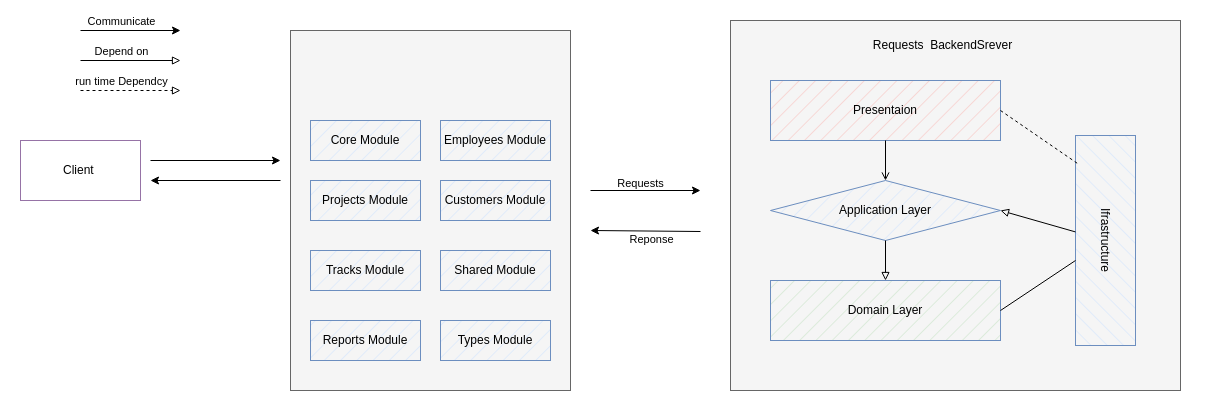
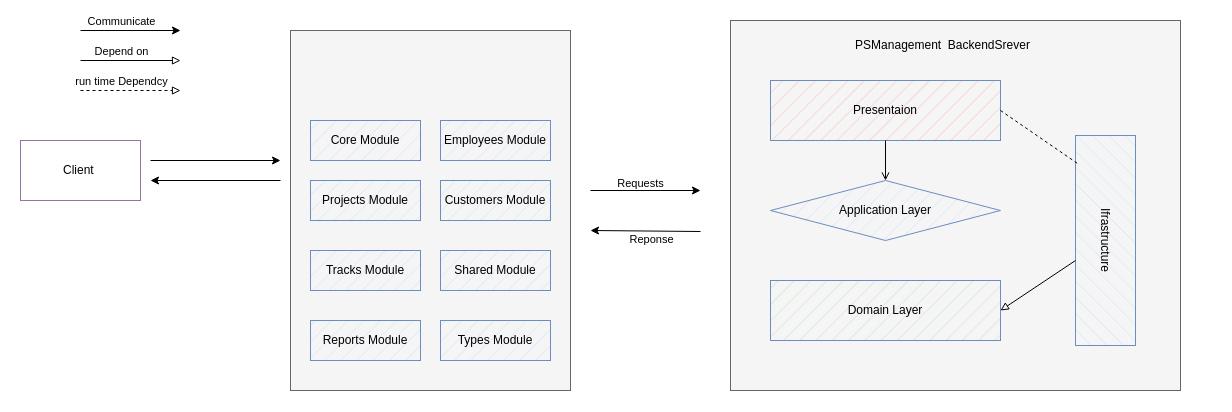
  <mxCell id="0" />
  <mxCell id="1" parent="0" />
  <mxCell id="2" value="Client&amp;nbsp;" style="rounded=0;whiteSpace=wrap;html=1;fillColor=#ffffff;strokeColor=#9673a6;fillStyle=hatch;" parent="1" vertex="1"><mxGeometry x="20" y="140" width="120" height="60" as="geometry" /></mxCell>
  <mxCell id="3" value="" style="group" parent="1" vertex="1" connectable="0"><mxGeometry x="290" y="30" width="280" height="360" as="geometry" /></mxCell>
  <mxCell id="4" value="" style="rounded=0;whiteSpace=wrap;html=1;fillColor=#f5f5f5;fontColor=#333333;strokeColor=#666666;" parent="3" vertex="1"><mxGeometry width="280" height="360" as="geometry" /></mxCell>
  <mxCell id="5" value="Core Mo&lt;span style=&quot;color: rgba(0, 0, 0, 0); font-family: monospace; font-size: 0px; text-align: start; text-wrap: nowrap;&quot;&gt;%3CmxGraphModel%3E%3Croot%3E%3CmxCell%20id%3D%220%22%2F%3E%3CmxCell%20id%3D%221%22%20parent%3D%220%22%2F%3E%3CmxCell%20id%3D%222%22%20value%3D%22%22%20style%3D%22endArrow%3Dclassic%3Bhtml%3D1%3Brounded%3D0%3B%22%20edge%3D%221%22%20parent%3D%221%22%3E%3CmxGeometry%20width%3D%2250%22%20height%3D%2250%22%20relative%3D%221%22%20as%3D%22geometry%22%3E%3CmxPoint%20x%3D%22655%22%20y%3D%22411%22%20as%3D%22sourcePoint%22%2F%3E%3CmxPoint%20x%3D%22590%22%20y%3D%22415%22%20as%3D%22targetPoint%22%2F%3E%3C%2FmxGeometry%3E%3C%2FmxCell%3E%3C%2Froot%3E%3C%2FmxGraphModel%3E&lt;/span&gt;dule" style="rounded=0;whiteSpace=wrap;html=1;fillColor=#dae8fc;strokeColor=#6c8ebf;fillStyle=hatch;" parent="3" vertex="1"><mxGeometry x="20" y="90" width="110" height="40" as="geometry" /></mxCell>
  <mxCell id="6" value="Projects Mo&lt;span style=&quot;color: rgba(0, 0, 0, 0); font-family: monospace; font-size: 0px; text-align: start; text-wrap: nowrap;&quot;&gt;%3CmxGraphModel%3E%3Croot%3E%3CmxCell%20id%3D%220%22%2F%3E%3CmxCell%20id%3D%221%22%20parent%3D%220%22%2F%3E%3CmxCell%20id%3D%222%22%20value%3D%22%22%20style%3D%22endArrow%3Dclassic%3Bhtml%3D1%3Brounded%3D0%3B%22%20edge%3D%221%22%20parent%3D%221%22%3E%3CmxGeometry%20width%3D%2250%22%20height%3D%2250%22%20relative%3D%221%22%20as%3D%22geometry%22%3E%3CmxPoint%20x%3D%22655%22%20y%3D%22411%22%20as%3D%22sourcePoint%22%2F%3E%3CmxPoint%20x%3D%22590%22%20y%3D%22415%22%20as%3D%22targetPoint%22%2F%3E%3C%2FmxGeometry%3E%3C%2FmxCell%3E%3C%2Froot%3E%3C%2FmxGraphModel%3E&lt;/span&gt;dule" style="rounded=0;whiteSpace=wrap;html=1;fillStyle=hatch;fillColor=#dae8fc;strokeColor=#6c8ebf;" parent="3" vertex="1"><mxGeometry x="20" y="150" width="110" height="40" as="geometry" /></mxCell>
  <mxCell id="7" value="Tracks Mo&lt;span style=&quot;color: rgba(0, 0, 0, 0); font-family: monospace; font-size: 0px; text-align: start; text-wrap: nowrap;&quot;&gt;%3CmxGraphModel%3E%3Croot%3E%3CmxCell%20id%3D%220%22%2F%3E%3CmxCell%20id%3D%221%22%20parent%3D%220%22%2F%3E%3CmxCell%20id%3D%222%22%20value%3D%22%22%20style%3D%22endArrow%3Dclassic%3Bhtml%3D1%3Brounded%3D0%3B%22%20edge%3D%221%22%20parent%3D%221%22%3E%3CmxGeometry%20width%3D%2250%22%20height%3D%2250%22%20relative%3D%221%22%20as%3D%22geometry%22%3E%3CmxPoint%20x%3D%22655%22%20y%3D%22411%22%20as%3D%22sourcePoint%22%2F%3E%3CmxPoint%20x%3D%22590%22%20y%3D%22415%22%20as%3D%22targetPoint%22%2F%3E%3C%2FmxGeometry%3E%3C%2FmxCell%3E%3C%2Froot%3E%3C%2FmxGraphModel%3E&lt;/span&gt;dule" style="rounded=0;whiteSpace=wrap;html=1;fillColor=#dae8fc;strokeColor=#6c8ebf;fillStyle=hatch;" parent="3" vertex="1"><mxGeometry x="20" y="220" width="110" height="40" as="geometry" /></mxCell>
  <mxCell id="8" value="Reports Mo&lt;span style=&quot;color: rgba(0, 0, 0, 0); font-family: monospace; font-size: 0px; text-align: start; text-wrap: nowrap;&quot;&gt;%3CmxGraphModel%3E%3Croot%3E%3CmxCell%20id%3D%220%22%2F%3E%3CmxCell%20id%3D%221%22%20parent%3D%220%22%2F%3E%3CmxCell%20id%3D%222%22%20value%3D%22%22%20style%3D%22endArrow%3Dclassic%3Bhtml%3D1%3Brounded%3D0%3B%22%20edge%3D%221%22%20parent%3D%221%22%3E%3CmxGeometry%20width%3D%2250%22%20height%3D%2250%22%20relative%3D%221%22%20as%3D%22geometry%22%3E%3CmxPoint%20x%3D%22655%22%20y%3D%22411%22%20as%3D%22sourcePoint%22%2F%3E%3CmxPoint%20x%3D%22590%22%20y%3D%22415%22%20as%3D%22targetPoint%22%2F%3E%3C%2FmxGeometry%3E%3C%2FmxCell%3E%3C%2Froot%3E%3C%2FmxGraphModel%3E&lt;/span&gt;dule" style="rounded=0;whiteSpace=wrap;html=1;fillColor=#dae8fc;strokeColor=#6c8ebf;fillStyle=hatch;" parent="3" vertex="1"><mxGeometry x="20" y="290" width="110" height="40" as="geometry" /></mxCell>
  <mxCell id="9" value="Types Mo&lt;span style=&quot;color: rgba(0, 0, 0, 0); font-family: monospace; font-size: 0px; text-align: start; text-wrap: nowrap;&quot;&gt;%3CmxGraphModel%3E%3Croot%3E%3CmxCell%20id%3D%220%22%2F%3E%3CmxCell%20id%3D%221%22%20parent%3D%220%22%2F%3E%3CmxCell%20id%3D%222%22%20value%3D%22%22%20style%3D%22endArrow%3Dclassic%3Bhtml%3D1%3Brounded%3D0%3B%22%20edge%3D%221%22%20parent%3D%221%22%3E%3CmxGeometry%20width%3D%2250%22%20height%3D%2250%22%20relative%3D%221%22%20as%3D%22geometry%22%3E%3CmxPoint%20x%3D%22655%22%20y%3D%22411%22%20as%3D%22sourcePoint%22%2F%3E%3CmxPoint%20x%3D%22590%22%20y%3D%22415%22%20as%3D%22targetPoint%22%2F%3E%3C%2FmxGeometry%3E%3C%2FmxCell%3E%3C%2Froot%3E%3C%2FmxGraphModel%3E&lt;/span&gt;dule" style="rounded=0;whiteSpace=wrap;html=1;fillColor=#dae8fc;strokeColor=#6c8ebf;fillStyle=hatch;" parent="3" vertex="1"><mxGeometry x="150" y="290" width="110" height="40" as="geometry" /></mxCell>
  <mxCell id="10" value="Shared Mo&lt;span style=&quot;color: rgba(0, 0, 0, 0); font-family: monospace; font-size: 0px; text-align: start; text-wrap: nowrap;&quot;&gt;%3CmxGraphModel%3E%3Croot%3E%3CmxCell%20id%3D%220%22%2F%3E%3CmxCell%20id%3D%221%22%20parent%3D%220%22%2F%3E%3CmxCell%20id%3D%222%22%20value%3D%22%22%20style%3D%22endArrow%3Dclassic%3Bhtml%3D1%3Brounded%3D0%3B%22%20edge%3D%221%22%20parent%3D%221%22%3E%3CmxGeometry%20width%3D%2250%22%20height%3D%2250%22%20relative%3D%221%22%20as%3D%22geometry%22%3E%3CmxPoint%20x%3D%22655%22%20y%3D%22411%22%20as%3D%22sourcePoint%22%2F%3E%3CmxPoint%20x%3D%22590%22%20y%3D%22415%22%20as%3D%22targetPoint%22%2F%3E%3C%2FmxGeometry%3E%3C%2FmxCell%3E%3C%2Froot%3E%3C%2FmxGraphModel%3E&lt;/span&gt;dule" style="rounded=0;whiteSpace=wrap;html=1;fillColor=#dae8fc;strokeColor=#6c8ebf;fillStyle=hatch;" parent="3" vertex="1"><mxGeometry x="150" y="220" width="110" height="40" as="geometry" /></mxCell>
  <mxCell id="11" value="Customers Mo&lt;span style=&quot;color: rgba(0, 0, 0, 0); font-family: monospace; font-size: 0px; text-align: start; text-wrap: nowrap;&quot;&gt;%3CmxGraphModel%3E%3Croot%3E%3CmxCell%20id%3D%220%22%2F%3E%3CmxCell%20id%3D%221%22%20parent%3D%220%22%2F%3E%3CmxCell%20id%3D%222%22%20value%3D%22%22%20style%3D%22endArrow%3Dclassic%3Bhtml%3D1%3Brounded%3D0%3B%22%20edge%3D%221%22%20parent%3D%221%22%3E%3CmxGeometry%20width%3D%2250%22%20height%3D%2250%22%20relative%3D%221%22%20as%3D%22geometry%22%3E%3CmxPoint%20x%3D%22655%22%20y%3D%22411%22%20as%3D%22sourcePoint%22%2F%3E%3CmxPoint%20x%3D%22590%22%20y%3D%22415%22%20as%3D%22targetPoint%22%2F%3E%3C%2FmxGeometry%3E%3C%2FmxCell%3E%3C%2Froot%3E%3C%2FmxGraphModel%3E&lt;/span&gt;dule" style="rounded=0;whiteSpace=wrap;html=1;fillColor=#dae8fc;strokeColor=#6c8ebf;fillStyle=hatch;" parent="3" vertex="1"><mxGeometry x="150" y="150" width="110" height="40" as="geometry" /></mxCell>
  <mxCell id="12" value="Employees Mo&lt;span style=&quot;color: rgba(0, 0, 0, 0); font-family: monospace; font-size: 0px; text-align: start; text-wrap: nowrap;&quot;&gt;%3CmxGraphModel%3E%3Croot%3E%3CmxCell%20id%3D%220%22%2F%3E%3CmxCell%20id%3D%221%22%20parent%3D%220%22%2F%3E%3CmxCell%20id%3D%222%22%20value%3D%22%22%20style%3D%22endArrow%3Dclassic%3Bhtml%3D1%3Brounded%3D0%3B%22%20edge%3D%221%22%20parent%3D%221%22%3E%3CmxGeometry%20width%3D%2250%22%20height%3D%2250%22%20relative%3D%221%22%20as%3D%22geometry%22%3E%3CmxPoint%20x%3D%22655%22%20y%3D%22411%22%20as%3D%22sourcePoint%22%2F%3E%3CmxPoint%20x%3D%22590%22%20y%3D%22415%22%20as%3D%22targetPoint%22%2F%3E%3C%2FmxGeometry%3E%3C%2FmxCell%3E%3C%2Froot%3E%3C%2FmxGraphModel%3E&lt;/span&gt;dule" style="rounded=0;whiteSpace=wrap;html=1;fillColor=#dae8fc;strokeColor=#6c8ebf;fillStyle=hatch;" parent="3" vertex="1"><mxGeometry x="150" y="90" width="110" height="40" as="geometry" /></mxCell>
  <mxCell id="13" value="" style="endArrow=classic;html=1;rounded=0;" parent="1" edge="1"><mxGeometry width="50" height="50" relative="1" as="geometry"><mxPoint x="590" y="190" as="sourcePoint" /><mxPoint x="700" y="190" as="targetPoint" /></mxGeometry></mxCell>
  <mxCell id="14" value="Requests" style="edgeLabel;html=1;align=center;verticalAlign=middle;resizable=0;points=[];" parent="13" vertex="1" connectable="0"><mxGeometry x="-0.109" y="8" relative="1" as="geometry"><mxPoint as="offset" /></mxGeometry></mxCell>
  <mxCell id="15" value="" style="endArrow=classic;html=1;rounded=0;" parent="1" edge="1"><mxGeometry width="50" height="50" relative="1" as="geometry"><mxPoint x="700" y="231" as="sourcePoint" /><mxPoint x="590" y="230" as="targetPoint" /></mxGeometry></mxCell>
  <mxCell id="16" value="Reponse" style="edgeLabel;html=1;align=center;verticalAlign=middle;resizable=0;points=[];" parent="15" vertex="1" connectable="0"><mxGeometry x="-0.109" y="8" relative="1" as="geometry"><mxPoint as="offset" /></mxGeometry></mxCell>
  <mxCell id="17" value="" style="endArrow=classic;html=1;rounded=0;" parent="1" edge="1"><mxGeometry width="50" height="50" relative="1" as="geometry"><mxPoint x="80" y="30" as="sourcePoint" /><mxPoint x="180" y="30" as="targetPoint" /></mxGeometry></mxCell>
  <mxCell id="18" value="Communicate" style="edgeLabel;html=1;align=center;verticalAlign=middle;resizable=0;points=[];" parent="17" vertex="1" connectable="0"><mxGeometry x="-0.029" y="7" relative="1" as="geometry"><mxPoint x="-9" y="-3" as="offset" /></mxGeometry></mxCell>
  <mxCell id="19" value="" style="endArrow=block;html=1;rounded=0;endFill=0;" parent="1" edge="1"><mxGeometry width="50" height="50" relative="1" as="geometry"><mxPoint x="80" y="60" as="sourcePoint" /><mxPoint x="180" y="60" as="targetPoint" /></mxGeometry></mxCell>
  <mxCell id="20" value="Depend on" style="edgeLabel;html=1;align=center;verticalAlign=middle;resizable=0;points=[];" parent="19" vertex="1" connectable="0"><mxGeometry x="-0.029" y="7" relative="1" as="geometry"><mxPoint x="-9" y="-3" as="offset" /></mxGeometry></mxCell>
  <mxCell id="21" value="" style="endArrow=block;html=1;rounded=0;endFill=0;dashed=1;" parent="1" edge="1"><mxGeometry width="50" height="50" relative="1" as="geometry"><mxPoint x="80" y="90" as="sourcePoint" /><mxPoint x="180" y="90" as="targetPoint" /></mxGeometry></mxCell>
  <mxCell id="22" value="run time Dependcy" style="edgeLabel;html=1;align=center;verticalAlign=middle;resizable=0;points=[];" parent="21" vertex="1" connectable="0"><mxGeometry x="-0.029" y="7" relative="1" as="geometry"><mxPoint x="-9" y="-3" as="offset" /></mxGeometry></mxCell>
  <mxCell id="23" value="" style="endArrow=classic;html=1;rounded=0;" parent="1" edge="1"><mxGeometry width="50" height="50" relative="1" as="geometry"><mxPoint x="150" y="160" as="sourcePoint" /><mxPoint x="280" y="160" as="targetPoint" /></mxGeometry></mxCell>
  <mxCell id="24" value="" style="endArrow=classic;html=1;rounded=0;" parent="1" edge="1"><mxGeometry width="50" height="50" relative="1" as="geometry"><mxPoint x="280" y="180" as="sourcePoint" /><mxPoint x="150" y="180" as="targetPoint" /></mxGeometry></mxCell>
  <mxCell id="25" value="" style="group;fillColor=#f5f5f5;fontColor=#333333;strokeColor=#666666;container=0;" parent="1" vertex="1" connectable="0"><mxGeometry x="730" y="20" width="450" height="370" as="geometry" /></mxCell>
  <mxCell id="26" value="" style="rounded=0;whiteSpace=wrap;html=1;fillColor=#f5f5f5;fontColor=#333333;strokeColor=#666666;fillStyle=hatch;container=0;" parent="1" vertex="1"><mxGeometry x="730" y="20" width="450" height="370" as="geometry" /></mxCell>
  <mxCell id="27" value="Presentaion" style="rounded=0;whiteSpace=wrap;html=1;fillColor=#f8cecc;strokeColor=#6c8ebf;fillStyle=hatch;container=0;" parent="1" vertex="1"><mxGeometry x="770" y="80" width="230" height="60" as="geometry" /></mxCell>
  <mxCell id="28" value="Ifrastructure" style="rounded=0;whiteSpace=wrap;html=1;rotation=90;fillColor=#dae8fc;strokeColor=#6c8ebf;fillStyle=hatch;container=0;" parent="1" vertex="1"><mxGeometry x="1000" y="210" width="210" height="60" as="geometry" /></mxCell>
  <mxCell id="29" value="Application Layer" style="rhombus;whiteSpace=wrap;html=1;fillStyle=hatch;fillColor=#dae8fc;strokeColor=#6c8ebf;container=0;" parent="1" vertex="1"><mxGeometry x="770" y="180" width="230" height="60" as="geometry" /></mxCell>
  <mxCell id="30" value="Domain Layer" style="rounded=0;whiteSpace=wrap;html=1;fillStyle=hatch;fillColor=#d5e8d4;strokeColor=#6c8ebf;container=0;" parent="1" vertex="1"><mxGeometry x="770" y="280" width="230" height="60" as="geometry" /></mxCell>
  <mxCell id="31" value="" style="endArrow=open;html=1;rounded=0;endFill=0;" parent="1" source="27" target="29" edge="1"><mxGeometry width="50" height="50" relative="1" as="geometry"><mxPoint x="820" y="260" as="sourcePoint" /><mxPoint x="870" y="210" as="targetPoint" /></mxGeometry></mxCell>
- <mxCell id="32" value="" style="endArrow=block;html=1;rounded=0;endFill=0;" parent="1" source="29" target="30" edge="1"><mxGeometry width="50" height="50" relative="1" as="geometry"><mxPoint x="895" y="150" as="sourcePoint" /><mxPoint x="895" y="190" as="targetPoint" /></mxGeometry></mxCell>
- <mxCell id="33" value="" style="endArrow=block;html=1;rounded=0;entryX=1;entryY=0.5;entryDx=0;entryDy=0;endFill=0;" parent="1" source="28" target="29" edge="1"><mxGeometry width="50" height="50" relative="1" as="geometry"><mxPoint x="895" y="150" as="sourcePoint" /><mxPoint x="895" y="190" as="targetPoint" /></mxGeometry></mxCell>
- <mxCell id="34" value="" style="endArrow=none;html=1;rounded=0;entryX=1;entryY=0.5;entryDx=0;entryDy=0;endFill=0;" parent="1" source="28" target="30" edge="1"><mxGeometry width="50" height="50" relative="1" as="geometry"><mxPoint x="1075" y="211" as="sourcePoint" /><mxPoint x="1010" y="215" as="targetPoint" /></mxGeometry></mxCell>
- <mxCell id="35" value="Requests&amp;nbsp; BackendSrever" style="text;html=1;align=center;verticalAlign=middle;whiteSpace=wrap;rounded=0;container=0;" parent="1" vertex="1"><mxGeometry x="835" y="30" width="215" height="30" as="geometry" /></mxCell>
+ <mxCell id="34" value="" style="endArrow=block;html=1;rounded=0;entryX=1;entryY=0.5;entryDx=0;entryDy=0;endFill=0;" parent="1" source="28" target="30" edge="1"><mxGeometry width="50" height="50" relative="1" as="geometry"><mxPoint x="1075" y="211" as="sourcePoint" /><mxPoint x="1010" y="215" as="targetPoint" /></mxGeometry></mxCell>
+ <mxCell id="35" value="PSManagement&amp;nbsp; BackendSrever" style="text;html=1;align=center;verticalAlign=middle;whiteSpace=wrap;rounded=0;container=0;" parent="1" vertex="1"><mxGeometry x="835" y="30" width="215" height="30" as="geometry" /></mxCell>
  <mxCell id="36" value="" style="endArrow=none;html=1;rounded=0;endFill=0;entryX=0.133;entryY=0.967;entryDx=0;entryDy=0;entryPerimeter=0;exitX=1;exitY=0.5;exitDx=0;exitDy=0;dashed=1;" parent="1" source="27" target="28" edge="1"><mxGeometry width="50" height="50" relative="1" as="geometry"><mxPoint x="1085" y="241" as="sourcePoint" /><mxPoint x="1010" y="220" as="targetPoint" /></mxGeometry></mxCell>
